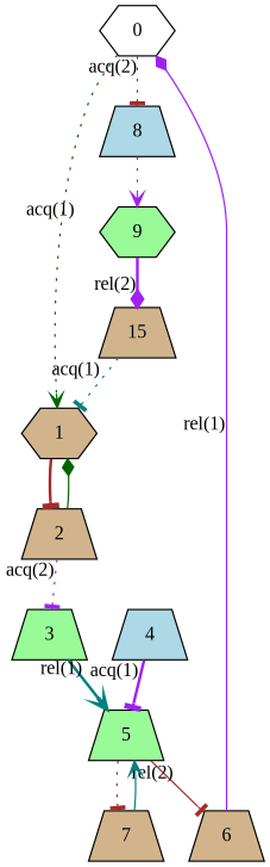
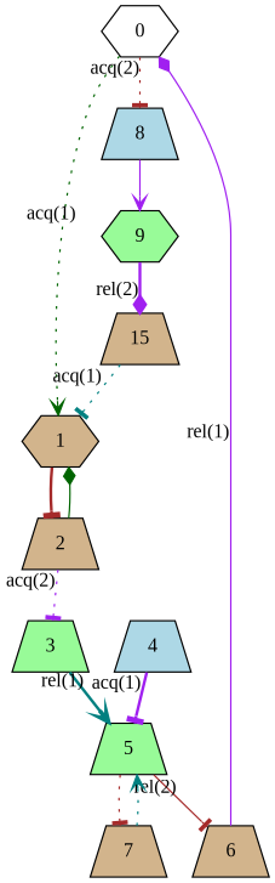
  digraph {
    fontname="Liberation Serif"
    node [fillcolor=tan fontname="Liberation Serif" shape=trapezium style=filled]
    edge [arrowhead=tee color=purple fontname="Liberation Serif" style=dotted]
    0 [fillcolor=white shape=hexagon]
    1 [shape=hexagon]
    8 [fillcolor=lightblue]
    2
    9 [fillcolor=palegreen shape=hexagon]
    3 [fillcolor=palegreen]
    5 [fillcolor=palegreen]
    4 [fillcolor=lightblue]
    6
    7
    n11 [label=15]
    0 -> 1 [arrowhead=vee color=darkgreen xlabel="acq(1)"]
    0 -> 8 [color=brown xlabel="acq(2)"]
    1 -> 2 [color=brown style=bold]
-   8 -> 9 [arrowhead=vee]
+   8 -> 9 [arrowhead=vee style=solid]
    2 -> 1 [arrowhead=diamond color=darkgreen style=solid]
    2 -> 3 [xlabel="acq(2)"]
    9 -> n11 [arrowhead=diamond style=bold xlabel="rel(2)"]
    3 -> 5 [arrowhead=vee color=teal style=bold xlabel="rel(1)"]
    5 -> 6 [color=brown style=solid xlabel="rel(2)"]
    5 -> 7 [color=brown]
    4 -> 5 [style=bold xlabel="acq(1)"]
    6 -> 0 [arrowhead=diamond style=solid xlabel="rel(1)"]
-   7 -> 5 [arrowhead=vee color=teal style=solid]
+   7 -> 5 [arrowhead=vee color=teal]
    n11 -> 1 [color=teal xlabel="acq(1)"]
  }
